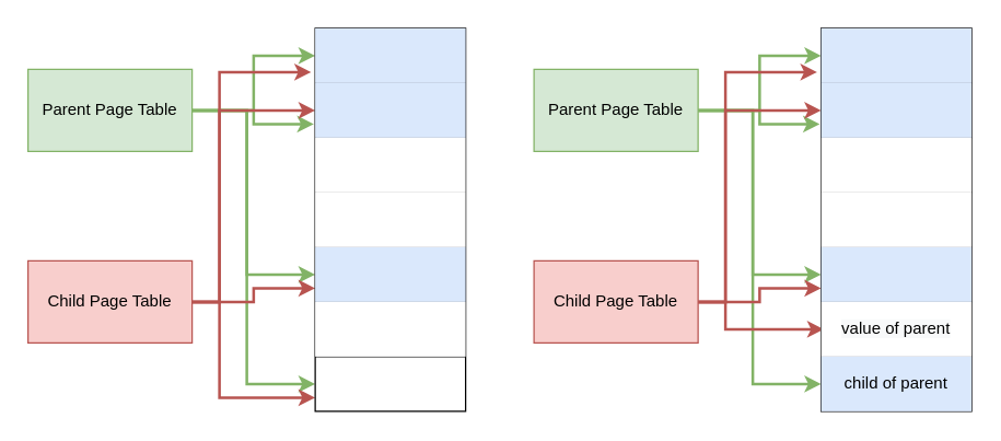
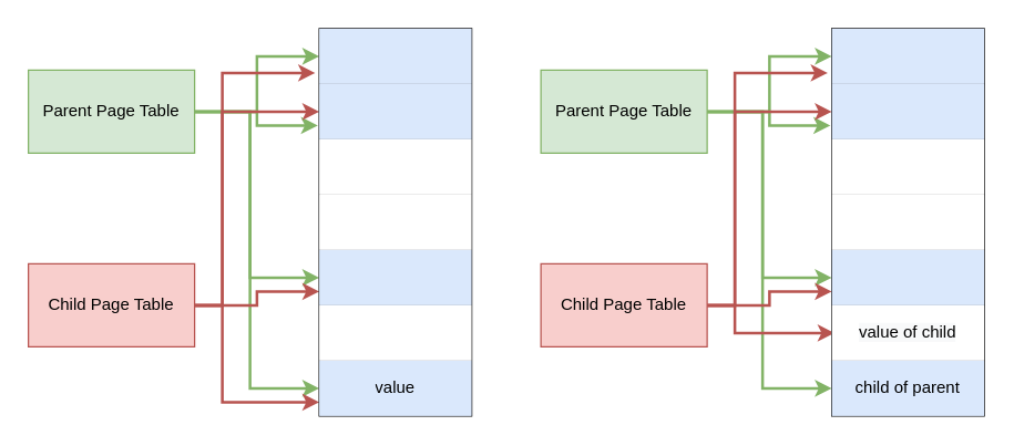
  <mxCell id="0" />
  <mxCell id="1" parent="0" />
  <mxCell id="2" style="edgeStyle=orthogonalEdgeStyle;rounded=0;orthogonalLoop=1;jettySize=auto;html=1;entryX=0;entryY=0.5;entryDx=0;entryDy=0;strokeWidth=2;fillColor=#d5e8d4;strokeColor=#82b366;" edge="1" parent="1" source="6" target="13"><mxGeometry relative="1" as="geometry" /></mxCell>
  <mxCell id="3" style="edgeStyle=orthogonalEdgeStyle;rounded=0;orthogonalLoop=1;jettySize=auto;html=1;entryX=-0.009;entryY=0.75;entryDx=0;entryDy=0;entryPerimeter=0;strokeWidth=2;fillColor=#d5e8d4;strokeColor=#82b366;" edge="1" parent="1" source="6" target="15"><mxGeometry relative="1" as="geometry" /></mxCell>
  <mxCell id="4" style="edgeStyle=orthogonalEdgeStyle;rounded=0;orthogonalLoop=1;jettySize=auto;html=1;entryX=0;entryY=0.5;entryDx=0;entryDy=0;strokeWidth=2;fillColor=#d5e8d4;strokeColor=#82b366;" edge="1" parent="1" source="6" target="21"><mxGeometry relative="1" as="geometry"><Array as="points"><mxPoint x="180" y="80" /><mxPoint x="180" y="200" /></Array></mxGeometry></mxCell>
  <mxCell id="5" style="edgeStyle=orthogonalEdgeStyle;rounded=0;orthogonalLoop=1;jettySize=auto;html=1;strokeWidth=2;fillColor=#d5e8d4;strokeColor=#82b366;" edge="1" parent="1" source="6" target="25"><mxGeometry relative="1" as="geometry"><Array as="points"><mxPoint x="180" y="80" /><mxPoint x="180" y="280" /></Array></mxGeometry></mxCell>
  <mxCell id="6" value="Parent Page Table" style="rounded=0;whiteSpace=wrap;html=1;fillColor=#d5e8d4;strokeColor=#82b366;" vertex="1" parent="1"><mxGeometry x="20" y="50" width="120" height="60" as="geometry" /></mxCell>
  <mxCell id="7" style="edgeStyle=orthogonalEdgeStyle;rounded=0;orthogonalLoop=1;jettySize=auto;html=1;entryX=-0.027;entryY=0.8;entryDx=0;entryDy=0;entryPerimeter=0;strokeWidth=2;fillColor=#f8cecc;strokeColor=#b85450;" edge="1" parent="1" source="11" target="13"><mxGeometry relative="1" as="geometry"><Array as="points"><mxPoint x="160" y="220" /><mxPoint x="160" y="52" /></Array></mxGeometry></mxCell>
  <mxCell id="8" style="edgeStyle=orthogonalEdgeStyle;rounded=0;orthogonalLoop=1;jettySize=auto;html=1;entryX=0;entryY=0.5;entryDx=0;entryDy=0;strokeWidth=2;fillColor=#f8cecc;strokeColor=#b85450;" edge="1" parent="1" source="11" target="15"><mxGeometry relative="1" as="geometry"><Array as="points"><mxPoint x="160" y="220" /><mxPoint x="160" y="80" /></Array></mxGeometry></mxCell>
  <mxCell id="9" style="edgeStyle=orthogonalEdgeStyle;rounded=0;orthogonalLoop=1;jettySize=auto;html=1;entryX=0;entryY=0.75;entryDx=0;entryDy=0;entryPerimeter=0;strokeWidth=2;fillColor=#f8cecc;strokeColor=#b85450;" edge="1" parent="1" source="11" target="21"><mxGeometry relative="1" as="geometry" /></mxCell>
  <mxCell id="10" style="edgeStyle=orthogonalEdgeStyle;rounded=0;orthogonalLoop=1;jettySize=auto;html=1;entryX=0;entryY=0.75;entryDx=0;entryDy=0;entryPerimeter=0;strokeWidth=2;fillColor=#f8cecc;strokeColor=#b85450;" edge="1" parent="1" source="11" target="25"><mxGeometry relative="1" as="geometry"><Array as="points"><mxPoint x="160" y="220" /><mxPoint x="160" y="290" /></Array></mxGeometry></mxCell>
  <mxCell id="11" value="Child Page Table" style="rounded=0;whiteSpace=wrap;html=1;fillColor=#f8cecc;strokeColor=#b85450;" vertex="1" parent="1"><mxGeometry x="20" y="190" width="120" height="60" as="geometry" /></mxCell>
  <mxCell id="12" value="" style="shape=table;html=1;whiteSpace=wrap;startSize=0;container=1;collapsible=0;childLayout=tableLayout;" vertex="1" parent="1"><mxGeometry x="230" y="20" width="110" height="280" as="geometry" /></mxCell>
  <mxCell id="13" value="" style="shape=partialRectangle;html=1;whiteSpace=wrap;collapsible=0;dropTarget=0;pointerEvents=0;fillColor=none;top=0;left=0;bottom=0;right=0;points=[[0,0.5],[1,0.5]];portConstraint=eastwest;" vertex="1" parent="12"><mxGeometry width="110" height="40" as="geometry" /></mxCell>
  <mxCell id="14" value="" style="shape=partialRectangle;html=1;whiteSpace=wrap;connectable=0;overflow=hidden;fillColor=#dae8fc;top=0;left=0;bottom=0;right=0;strokeColor=#6c8ebf;" vertex="1" parent="13"><mxGeometry width="110" height="40" as="geometry" /></mxCell>
  <mxCell id="15" value="" style="shape=partialRectangle;html=1;whiteSpace=wrap;collapsible=0;dropTarget=0;pointerEvents=0;fillColor=none;top=0;left=0;bottom=0;right=0;points=[[0,0.5],[1,0.5]];portConstraint=eastwest;" vertex="1" parent="12"><mxGeometry y="40" width="110" height="40" as="geometry" /></mxCell>
  <mxCell id="16" value="" style="shape=partialRectangle;html=1;whiteSpace=wrap;connectable=0;overflow=hidden;fillColor=#dae8fc;top=0;left=0;bottom=0;right=0;strokeColor=#6c8ebf;" vertex="1" parent="15"><mxGeometry width="110" height="40" as="geometry" /></mxCell>
  <mxCell id="17" value="" style="shape=partialRectangle;html=1;whiteSpace=wrap;collapsible=0;dropTarget=0;pointerEvents=0;fillColor=none;top=0;left=0;bottom=0;right=0;points=[[0,0.5],[1,0.5]];portConstraint=eastwest;" vertex="1" parent="12"><mxGeometry y="80" width="110" height="40" as="geometry" /></mxCell>
  <mxCell id="18" value="" style="shape=partialRectangle;html=1;whiteSpace=wrap;connectable=0;overflow=hidden;top=0;left=0;bottom=0;right=0;" vertex="1" parent="17"><mxGeometry width="110" height="40" as="geometry" /></mxCell>
  <mxCell id="19" value="" style="shape=partialRectangle;html=1;whiteSpace=wrap;collapsible=0;dropTarget=0;pointerEvents=0;fillColor=none;top=0;left=0;bottom=0;right=0;points=[[0,0.5],[1,0.5]];portConstraint=eastwest;" vertex="1" parent="12"><mxGeometry y="120" width="110" height="40" as="geometry" /></mxCell>
  <mxCell id="20" value="" style="shape=partialRectangle;html=1;whiteSpace=wrap;connectable=0;overflow=hidden;top=0;left=0;bottom=0;right=0;" vertex="1" parent="19"><mxGeometry width="110" height="40" as="geometry" /></mxCell>
  <mxCell id="21" value="" style="shape=partialRectangle;html=1;whiteSpace=wrap;collapsible=0;dropTarget=0;pointerEvents=0;fillColor=none;top=0;left=0;bottom=0;right=0;points=[[0,0.5],[1,0.5]];portConstraint=eastwest;" vertex="1" parent="12"><mxGeometry y="160" width="110" height="40" as="geometry" /></mxCell>
  <mxCell id="22" value="" style="shape=partialRectangle;html=1;whiteSpace=wrap;connectable=0;overflow=hidden;fillColor=#dae8fc;top=0;left=0;bottom=0;right=0;strokeColor=#6c8ebf;" vertex="1" parent="21"><mxGeometry width="110" height="40" as="geometry" /></mxCell>
  <mxCell id="23" value="" style="shape=partialRectangle;html=1;whiteSpace=wrap;collapsible=0;dropTarget=0;pointerEvents=0;fillColor=none;top=0;left=0;bottom=0;right=0;points=[[0,0.5],[1,0.5]];portConstraint=eastwest;" vertex="1" parent="12"><mxGeometry y="200" width="110" height="40" as="geometry" /></mxCell>
  <mxCell id="24" value="" style="shape=partialRectangle;html=1;whiteSpace=wrap;connectable=0;overflow=hidden;top=0;left=0;bottom=0;right=0;" vertex="1" parent="23"><mxGeometry width="110" height="40" as="geometry" /></mxCell>
  <mxCell id="25" value="" style="shape=partialRectangle;html=1;whiteSpace=wrap;collapsible=0;dropTarget=0;pointerEvents=0;fillColor=none;top=0;left=0;bottom=0;right=0;points=[[0,0.5],[1,0.5]];portConstraint=eastwest;" vertex="1" parent="12"><mxGeometry y="240" width="110" height="40" as="geometry" /></mxCell>
+ <mxCell id="26" value="value" style="shape=partialRectangle;html=1;whiteSpace=wrap;connectable=0;overflow=hidden;fillColor=#dae8fc;top=0;left=0;bottom=0;right=0;strokeColor=#6c8ebf;" vertex="1" parent="25"><mxGeometry width="110" height="40" as="geometry" /></mxCell>
  <mxCell id="27" style="edgeStyle=orthogonalEdgeStyle;rounded=0;orthogonalLoop=1;jettySize=auto;html=1;entryX=0;entryY=0.5;entryDx=0;entryDy=0;strokeWidth=2;fillColor=#d5e8d4;strokeColor=#82b366;" edge="1" parent="1" source="31" target="38"><mxGeometry relative="1" as="geometry" /></mxCell>
  <mxCell id="28" style="edgeStyle=orthogonalEdgeStyle;rounded=0;orthogonalLoop=1;jettySize=auto;html=1;entryX=-0.009;entryY=0.75;entryDx=0;entryDy=0;entryPerimeter=0;strokeWidth=2;fillColor=#d5e8d4;strokeColor=#82b366;" edge="1" parent="1" source="31" target="40"><mxGeometry relative="1" as="geometry" /></mxCell>
  <mxCell id="29" style="edgeStyle=orthogonalEdgeStyle;rounded=0;orthogonalLoop=1;jettySize=auto;html=1;entryX=0;entryY=0.5;entryDx=0;entryDy=0;strokeWidth=2;fillColor=#d5e8d4;strokeColor=#82b366;" edge="1" parent="1" source="31" target="46"><mxGeometry relative="1" as="geometry"><Array as="points"><mxPoint x="550" y="80" /><mxPoint x="550" y="200" /></Array></mxGeometry></mxCell>
  <mxCell id="30" style="edgeStyle=orthogonalEdgeStyle;rounded=0;orthogonalLoop=1;jettySize=auto;html=1;strokeWidth=2;fillColor=#d5e8d4;strokeColor=#82b366;" edge="1" parent="1" source="31" target="50"><mxGeometry relative="1" as="geometry"><Array as="points"><mxPoint x="550" y="80" /><mxPoint x="550" y="280" /></Array></mxGeometry></mxCell>
  <mxCell id="31" value="Parent Page Table" style="rounded=0;whiteSpace=wrap;html=1;fillColor=#d5e8d4;strokeColor=#82b366;" vertex="1" parent="1"><mxGeometry x="390" y="50" width="120" height="60" as="geometry" /></mxCell>
  <mxCell id="32" style="edgeStyle=orthogonalEdgeStyle;rounded=0;orthogonalLoop=1;jettySize=auto;html=1;entryX=-0.027;entryY=0.8;entryDx=0;entryDy=0;entryPerimeter=0;strokeWidth=2;fillColor=#f8cecc;strokeColor=#b85450;" edge="1" parent="1" source="36" target="38"><mxGeometry relative="1" as="geometry"><Array as="points"><mxPoint x="530" y="220" /><mxPoint x="530" y="52" /></Array></mxGeometry></mxCell>
  <mxCell id="33" style="edgeStyle=orthogonalEdgeStyle;rounded=0;orthogonalLoop=1;jettySize=auto;html=1;entryX=0;entryY=0.5;entryDx=0;entryDy=0;strokeWidth=2;fillColor=#f8cecc;strokeColor=#b85450;" edge="1" parent="1" source="36" target="40"><mxGeometry relative="1" as="geometry"><Array as="points"><mxPoint x="530" y="220" /><mxPoint x="530" y="80" /></Array></mxGeometry></mxCell>
  <mxCell id="34" style="edgeStyle=orthogonalEdgeStyle;rounded=0;orthogonalLoop=1;jettySize=auto;html=1;entryX=0;entryY=0.75;entryDx=0;entryDy=0;entryPerimeter=0;strokeWidth=2;fillColor=#f8cecc;strokeColor=#b85450;" edge="1" parent="1" source="36" target="46"><mxGeometry relative="1" as="geometry" /></mxCell>
  <mxCell id="35" style="edgeStyle=orthogonalEdgeStyle;rounded=0;orthogonalLoop=1;jettySize=auto;html=1;strokeWidth=2;fillColor=#f8cecc;strokeColor=#b85450;" edge="1" parent="1" source="36"><mxGeometry relative="1" as="geometry"><Array as="points"><mxPoint x="530" y="220" /><mxPoint x="530" y="240" /><mxPoint x="602" y="240" /></Array><mxPoint x="602" y="240" as="targetPoint" /></mxGeometry></mxCell>
  <mxCell id="36" value="Child Page Table" style="rounded=0;whiteSpace=wrap;html=1;fillColor=#f8cecc;strokeColor=#b85450;" vertex="1" parent="1"><mxGeometry x="390" y="190" width="120" height="60" as="geometry" /></mxCell>
  <mxCell id="37" value="" style="shape=table;html=1;whiteSpace=wrap;startSize=0;container=1;collapsible=0;childLayout=tableLayout;" vertex="1" parent="1"><mxGeometry x="600" y="20" width="110" height="280" as="geometry" /></mxCell>
  <mxCell id="38" value="" style="shape=partialRectangle;html=1;whiteSpace=wrap;collapsible=0;dropTarget=0;pointerEvents=0;fillColor=none;top=0;left=0;bottom=0;right=0;points=[[0,0.5],[1,0.5]];portConstraint=eastwest;" vertex="1" parent="37"><mxGeometry width="110" height="40" as="geometry" /></mxCell>
  <mxCell id="39" value="" style="shape=partialRectangle;html=1;whiteSpace=wrap;connectable=0;overflow=hidden;fillColor=#dae8fc;top=0;left=0;bottom=0;right=0;strokeColor=#6c8ebf;" vertex="1" parent="38"><mxGeometry width="110" height="40" as="geometry" /></mxCell>
  <mxCell id="40" value="" style="shape=partialRectangle;html=1;whiteSpace=wrap;collapsible=0;dropTarget=0;pointerEvents=0;fillColor=none;top=0;left=0;bottom=0;right=0;points=[[0,0.5],[1,0.5]];portConstraint=eastwest;" vertex="1" parent="37"><mxGeometry y="40" width="110" height="40" as="geometry" /></mxCell>
  <mxCell id="41" value="" style="shape=partialRectangle;html=1;whiteSpace=wrap;connectable=0;overflow=hidden;fillColor=#dae8fc;top=0;left=0;bottom=0;right=0;strokeColor=#6c8ebf;" vertex="1" parent="40"><mxGeometry width="110" height="40" as="geometry" /></mxCell>
  <mxCell id="42" value="" style="shape=partialRectangle;html=1;whiteSpace=wrap;collapsible=0;dropTarget=0;pointerEvents=0;fillColor=none;top=0;left=0;bottom=0;right=0;points=[[0,0.5],[1,0.5]];portConstraint=eastwest;" vertex="1" parent="37"><mxGeometry y="80" width="110" height="40" as="geometry" /></mxCell>
  <mxCell id="43" value="" style="shape=partialRectangle;html=1;whiteSpace=wrap;connectable=0;overflow=hidden;top=0;left=0;bottom=0;right=0;" vertex="1" parent="42"><mxGeometry width="110" height="40" as="geometry" /></mxCell>
  <mxCell id="44" value="" style="shape=partialRectangle;html=1;whiteSpace=wrap;collapsible=0;dropTarget=0;pointerEvents=0;fillColor=none;top=0;left=0;bottom=0;right=0;points=[[0,0.5],[1,0.5]];portConstraint=eastwest;" vertex="1" parent="37"><mxGeometry y="120" width="110" height="40" as="geometry" /></mxCell>
  <mxCell id="45" value="" style="shape=partialRectangle;html=1;whiteSpace=wrap;connectable=0;overflow=hidden;top=0;left=0;bottom=0;right=0;" vertex="1" parent="44"><mxGeometry width="110" height="40" as="geometry" /></mxCell>
  <mxCell id="46" value="" style="shape=partialRectangle;html=1;whiteSpace=wrap;collapsible=0;dropTarget=0;pointerEvents=0;fillColor=none;top=0;left=0;bottom=0;right=0;points=[[0,0.5],[1,0.5]];portConstraint=eastwest;" vertex="1" parent="37"><mxGeometry y="160" width="110" height="40" as="geometry" /></mxCell>
  <mxCell id="47" value="" style="shape=partialRectangle;html=1;whiteSpace=wrap;connectable=0;overflow=hidden;fillColor=#dae8fc;top=0;left=0;bottom=0;right=0;strokeColor=#6c8ebf;" vertex="1" parent="46"><mxGeometry width="110" height="40" as="geometry" /></mxCell>
  <mxCell id="48" value="" style="shape=partialRectangle;html=1;whiteSpace=wrap;collapsible=0;dropTarget=0;pointerEvents=0;fillColor=none;top=0;left=0;bottom=0;right=0;points=[[0,0.5],[1,0.5]];portConstraint=eastwest;" vertex="1" parent="37"><mxGeometry y="200" width="110" height="40" as="geometry" /></mxCell>
- <mxCell id="49" value="&lt;span style=&quot;color: rgb(0 , 0 , 0) ; font-family: &amp;#34;helvetica&amp;#34; ; font-size: 12px ; font-style: normal ; font-weight: 400 ; letter-spacing: normal ; text-align: center ; text-indent: 0px ; text-transform: none ; word-spacing: 0px ; background-color: rgb(248 , 249 , 250) ; display: inline ; float: none&quot;&gt;value of parent&lt;/span&gt;" style="shape=partialRectangle;html=1;whiteSpace=wrap;connectable=0;overflow=hidden;top=0;left=0;bottom=0;right=0;" vertex="1" parent="48"><mxGeometry width="110" height="40" as="geometry" /></mxCell>
+ <mxCell id="49" value="&lt;span style=&quot;color: rgb(0 , 0 , 0) ; font-family: &amp;#34;helvetica&amp;#34; ; font-size: 12px ; font-style: normal ; font-weight: 400 ; letter-spacing: normal ; text-align: center ; text-indent: 0px ; text-transform: none ; word-spacing: 0px ; background-color: rgb(248 , 249 , 250) ; display: inline ; float: none&quot;&gt;value of child&lt;/span&gt;" style="shape=partialRectangle;html=1;whiteSpace=wrap;connectable=0;overflow=hidden;top=0;left=0;bottom=0;right=0;" vertex="1" parent="48"><mxGeometry width="110" height="40" as="geometry" /></mxCell>
  <mxCell id="50" value="" style="shape=partialRectangle;html=1;whiteSpace=wrap;collapsible=0;dropTarget=0;pointerEvents=0;fillColor=none;top=0;left=0;bottom=0;right=0;points=[[0,0.5],[1,0.5]];portConstraint=eastwest;" vertex="1" parent="37"><mxGeometry y="240" width="110" height="40" as="geometry" /></mxCell>
  <mxCell id="51" value="child of parent" style="shape=partialRectangle;html=1;whiteSpace=wrap;connectable=0;overflow=hidden;fillColor=#dae8fc;top=0;left=0;bottom=0;right=0;strokeColor=#6c8ebf;" vertex="1" parent="50"><mxGeometry width="110" height="40" as="geometry" /></mxCell>
